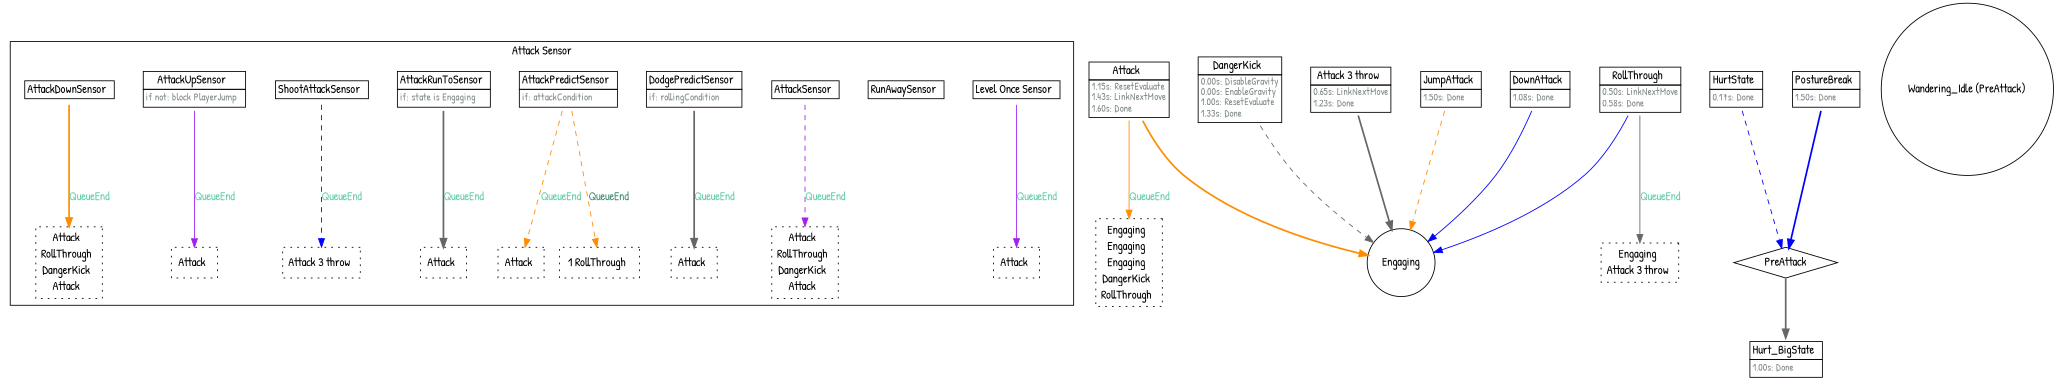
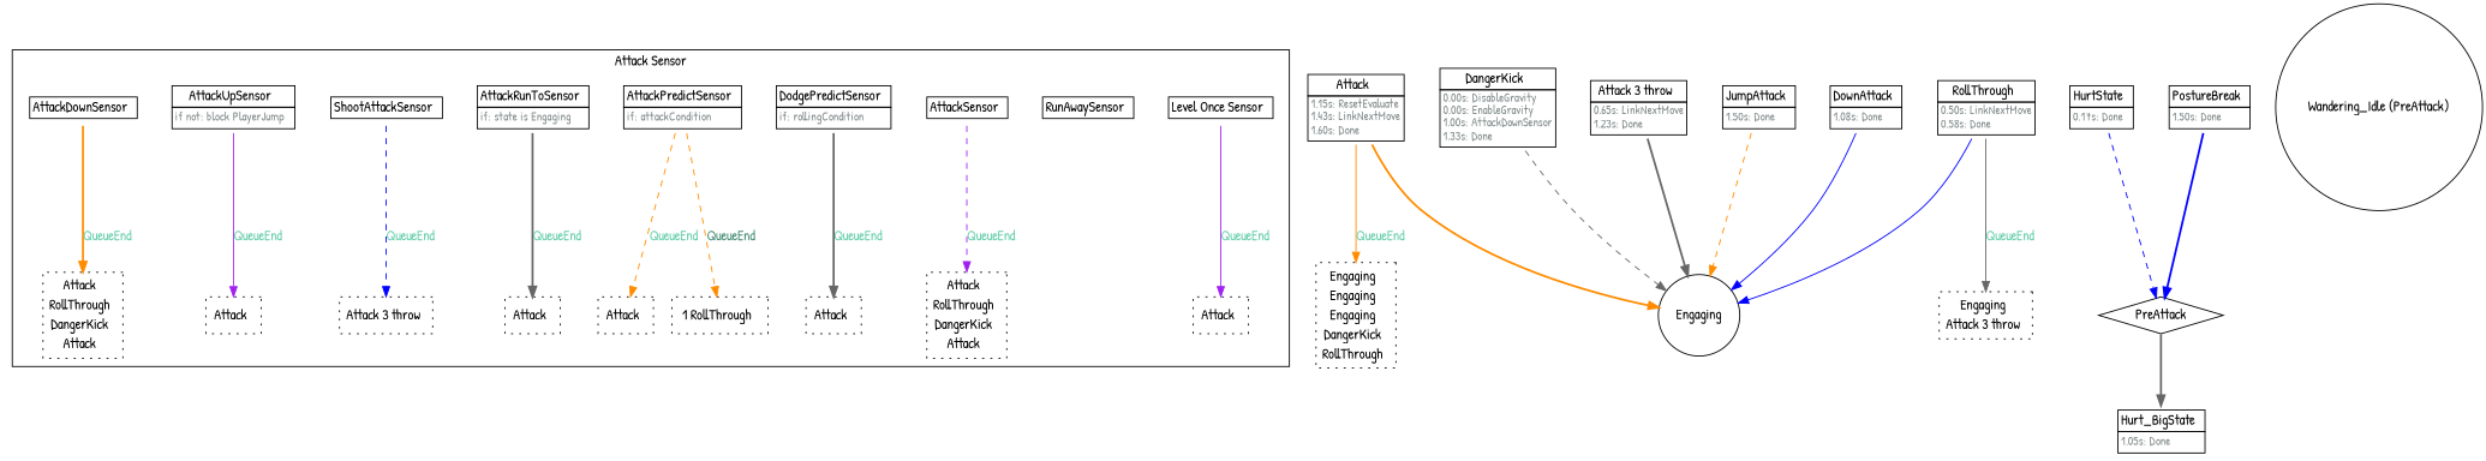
  strict digraph {
    fontname="Patrick Hand"
    rankdir=TB
    node [fontname="Patrick Hand" shape=plaintext]
    edge [color=gray40 fontcolor=aquamarine3 fontname="Patrick Hand" style=dashed]
    n1 [label=<<TABLE border="0" cellspacing="0" cellborder="1" cellpadding="2"><TR><TD>Level Once Sensor  </TD></TR></TABLE>>]
    n2 [label=<<TABLE border="0" cellspacing="0" cellborder="0" cellpadding="2"><TR><TD>Attack  </TD></TR></TABLE>> margin=0.05 shape=box style=dotted]
    n3 [label=<<TABLE border="0" cellspacing="0" cellborder="1" cellpadding="2"><TR><TD>RunAwaySensor  </TD></TR></TABLE>>]
    n4 [label=<<TABLE border="0" cellspacing="0" cellborder="1" cellpadding="2"><TR><TD>AttackSensor  </TD></TR></TABLE>>]
    n5 [label=<<TABLE border="0" cellspacing="0" cellborder="0" cellpadding="2"><TR><TD>Attack  </TD></TR><TR><TD>RollThrough  </TD></TR><TR><TD>DangerKick  </TD></TR><TR><TD>Attack  </TD></TR></TABLE>> margin=0.05 shape=box style=dotted]
    n6 [label=<<TABLE border="0" cellspacing="0" cellborder="1" cellpadding="2"><TR><TD>DodgePredictSensor  </TD></TR><TR><TD align="left" balign="left"><FONT point-size="12" color="azure4">if: rollingCondition</FONT>  </TD></TR></TABLE>>]
    n7 [label=<<TABLE border="0" cellspacing="0" cellborder="0" cellpadding="2"><TR><TD>Attack  </TD></TR></TABLE>> margin=0.05 shape=box style=dotted]
    n8 [label=<<TABLE border="0" cellspacing="0" cellborder="1" cellpadding="2"><TR><TD>AttackPredictSensor  </TD></TR><TR><TD align="left" balign="left"><FONT point-size="12" color="azure4">if: attackCondition</FONT>  </TD></TR></TABLE>>]
    n9 [label=<<TABLE border="0" cellspacing="0" cellborder="0" cellpadding="2"><TR><TD>Attack  </TD></TR></TABLE>> margin=0.05 shape=box style=dotted]
    n10 [label=<<TABLE border="0" cellspacing="0" cellborder="0" cellpadding="2"><TR><TD>1 RollThrough  </TD></TR></TABLE>> shape=box style=dotted]
    n11 [label=<<TABLE border="0" cellspacing="0" cellborder="1" cellpadding="2"><TR><TD>AttackRunToSensor  </TD></TR><TR><TD align="left" balign="left"><FONT point-size="12" color="azure4">if: state is Engaging</FONT>  </TD></TR></TABLE>>]
    n12 [label=<<TABLE border="0" cellspacing="0" cellborder="0" cellpadding="2"><TR><TD>Attack  </TD></TR></TABLE>> margin=0.05 shape=box style=dotted]
    n13 [label=<<TABLE border="0" cellspacing="0" cellborder="1" cellpadding="2"><TR><TD>ShootAttackSensor  </TD></TR></TABLE>>]
    n14 [label=<<TABLE border="0" cellspacing="0" cellborder="0" cellpadding="2"><TR><TD>Attack 3 throw  </TD></TR></TABLE>> margin=0.05 shape=box style=dotted]
    n15 [label=<<TABLE border="0" cellspacing="0" cellborder="1" cellpadding="2"><TR><TD>AttackUpSensor  </TD></TR><TR><TD align="left" balign="left"><FONT point-size="12" color="azure4">if not: block PlayerJump</FONT>  </TD></TR></TABLE>>]
    n16 [label=<<TABLE border="0" cellspacing="0" cellborder="0" cellpadding="2"><TR><TD>Attack  </TD></TR></TABLE>> margin=0.05 shape=box style=dotted]
    n17 [label=<<TABLE border="0" cellspacing="0" cellborder="1" cellpadding="2"><TR><TD>AttackDownSensor  </TD></TR></TABLE>>]
    n18 [label=<<TABLE border="0" cellspacing="0" cellborder="0" cellpadding="2"><TR><TD>Attack  </TD></TR><TR><TD>RollThrough  </TD></TR><TR><TD>DangerKick  </TD></TR><TR><TD>Attack  </TD></TR></TABLE>> margin=0.05 shape=box style=dotted]
    n19 [label=<<TABLE border="0" cellspacing="0" cellborder="1" cellpadding="2"><TR><TD>Attack  </TD></TR><TR><TD align="left" balign="left"><FONT point-size="12" color="azure4">1.15s: ResetEvaluate<br/>1.43s: LinkNextMove<br/>1.60s: Done</FONT>  </TD></TR></TABLE>>]
    Engaging [shape=circle]
    n21 [label=<<TABLE border="0" cellspacing="0" cellborder="0" cellpadding="2"><TR><TD>Engaging  </TD></TR><TR><TD>Engaging  </TD></TR><TR><TD>Engaging  </TD></TR><TR><TD>DangerKick  </TD></TR><TR><TD>RollThrough  </TD></TR></TABLE>> margin=0.05 shape=box style=dotted]
-   n22 [label=<<TABLE border="0" cellspacing="0" cellborder="1" cellpadding="2"><TR><TD>DangerKick  </TD></TR><TR><TD align="left" balign="left"><FONT point-size="12" color="azure4">0.00s: DisableGravity<br/>0.00s: EnableGravity<br/>1.00s: ResetEvaluate<br/>1.33s: Done</FONT>  </TD></TR></TABLE>>]
+   n22 [label=<<TABLE border="0" cellspacing="0" cellborder="1" cellpadding="2"><TR><TD>DangerKick  </TD></TR><TR><TD align="left" balign="left"><FONT point-size="12" color="azure4">0.00s: DisableGravity<br/>0.00s: EnableGravity<br/>1.00s: AttackDownSensor<br/>1.33s: Done</FONT>  </TD></TR></TABLE>>]
    n23 [label=<<TABLE border="0" cellspacing="0" cellborder="1" cellpadding="2"><TR><TD>Attack 3 throw  </TD></TR><TR><TD align="left" balign="left"><FONT point-size="12" color="azure4">0.65s: LinkNextMove<br/>1.23s: Done</FONT>  </TD></TR></TABLE>>]
    n24 [label=<<TABLE border="0" cellspacing="0" cellborder="1" cellpadding="2"><TR><TD>JumpAttack  </TD></TR><TR><TD align="left" balign="left"><FONT point-size="12" color="azure4">1.50s: Done</FONT>  </TD></TR></TABLE>>]
    n25 [label=<<TABLE border="0" cellspacing="0" cellborder="1" cellpadding="2"><TR><TD>DownAttack  </TD></TR><TR><TD align="left" balign="left"><FONT point-size="12" color="azure4">1.08s: Done</FONT>  </TD></TR></TABLE>>]
    n26 [label=<<TABLE border="0" cellspacing="0" cellborder="1" cellpadding="2"><TR><TD>HurtState  </TD></TR><TR><TD align="left" balign="left"><FONT point-size="12" color="azure4">0.17s: Done</FONT>  </TD></TR></TABLE>>]
    PreAttack [shape=diamond]
-   n28 [label=<<TABLE border="0" cellspacing="0" cellborder="1" cellpadding="2"><TR><TD>Hurt_BigState  </TD></TR><TR><TD align="left" balign="left"><FONT point-size="12" color="azure4">1.00s: Done</FONT>  </TD></TR></TABLE>>]
+   n28 [label=<<TABLE border="0" cellspacing="0" cellborder="1" cellpadding="2"><TR><TD>Hurt_BigState  </TD></TR><TR><TD align="left" balign="left"><FONT point-size="12" color="azure4">1.05s: Done</FONT>  </TD></TR></TABLE>>]
    n29 [label=<<TABLE border="0" cellspacing="0" cellborder="1" cellpadding="2"><TR><TD>PostureBreak  </TD></TR><TR><TD align="left" balign="left"><FONT point-size="12" color="azure4">1.50s: Done</FONT>  </TD></TR></TABLE>>]
    n30 [label=<<TABLE border="0" cellspacing="0" cellborder="1" cellpadding="2"><TR><TD>RollThrough  </TD></TR><TR><TD align="left" balign="left"><FONT point-size="12" color="azure4">0.50s: LinkNextMove<br/>0.58s: Done</FONT>  </TD></TR></TABLE>>]
    n31 [label=<<TABLE border="0" cellspacing="0" cellborder="0" cellpadding="2"><TR><TD>Engaging  </TD></TR><TR><TD>Attack 3 throw  </TD></TR></TABLE>> margin=0.05 shape=box style=dotted]
    n32 [label="Wandering_Idle (PreAttack)" shape=circle]
    subgraph cluster_1 {
      label="Attack Sensor"
      rank=sink
      n1
      n2
      n3
      n4
      n5
      n6
      n7
      n8
      n9
      n10
      n11
      n12
      n13
      n14
      n15
      n16
      n17
      n18
    }
    n1 -> n2 [color=purple label=QueueEnd style=solid]
    n4 -> n5 [color=purple label=QueueEnd]
    n6 -> n7 [label=QueueEnd style=bold]
    n8 -> n9 [color=darkorange label=QueueEnd]
    n8 -> n10 [color=darkorange fontcolor=aquamarine4 label=QueueEnd]
    n11 -> n12 [label=QueueEnd style=bold]
    n13 -> n14 [color=blue label=QueueEnd]
    n15 -> n16 [color=purple label=QueueEnd style=solid]
    n17 -> n18 [color=darkorange label=QueueEnd style=bold]
    n19 -> Engaging [color=darkorange fontcolor=cornsilk3 style=bold]
    n19 -> n21 [color=darkorange label=QueueEnd style=solid]
    n22 -> Engaging [fontcolor=cornsilk3]
    n23 -> Engaging [fontcolor=cornsilk3 style=bold]
    n24 -> Engaging [color=darkorange fontcolor=cornsilk3]
    n25 -> Engaging [color=blue fontcolor=cornsilk3 style=solid]
    n26 -> PreAttack [color=blue fontcolor=cornsilk3]
    PreAttack -> n28 [fontcolor=cornsilk3 style=bold]
    n29 -> PreAttack [color=blue fontcolor=cornsilk3 style=bold]
    n30 -> Engaging [color=blue fontcolor=cornsilk3 style=solid]
    n30 -> n31 [label=QueueEnd style=solid]
  }
